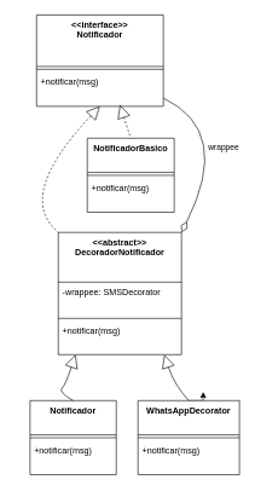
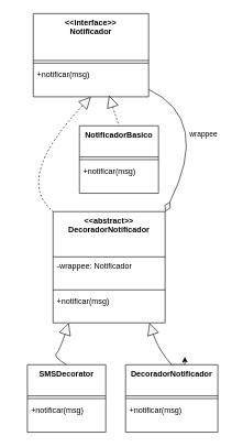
  <mxCell id="0" />
  <mxCell id="1" parent="0" />
  <mxCell id="2" value="&lt;&lt;interface&gt;&gt;&#10;Notificador" style="swimlane;fontStyle=1;align=center;verticalAlign=top;childLayout=stackLayout;horizontal=1;startSize=71;horizontalStack=0;resizeParent=1;resizeParentMax=0;resizeLast=0;collapsible=0;marginBottom=0;" vertex="1" parent="1"><mxGeometry x="50" y="20" width="175" height="126" as="geometry" /></mxCell>
  <mxCell id="3" style="line;strokeWidth=1;fillColor=none;align=left;verticalAlign=middle;spacingTop=-1;spacingLeft=3;spacingRight=3;rotatable=0;labelPosition=right;points=[];portConstraint=eastwest;strokeColor=inherit;" vertex="1" parent="2"><mxGeometry y="71" width="175" height="8" as="geometry" /></mxCell>
  <mxCell id="4" value="+notificar(msg)" style="text;strokeColor=none;fillColor=none;align=left;verticalAlign=top;spacingLeft=4;spacingRight=4;overflow=hidden;rotatable=0;points=[[0,0.5],[1,0.5]];portConstraint=eastwest;" vertex="1" parent="2"><mxGeometry y="79" width="175" height="47" as="geometry" /></mxCell>
  <mxCell id="5" value="NotificadorBasico" style="swimlane;fontStyle=1;align=center;verticalAlign=top;childLayout=stackLayout;horizontal=1;startSize=47.2;horizontalStack=0;resizeParent=1;resizeParentMax=0;resizeLast=0;collapsible=0;marginBottom=0;" vertex="1" parent="1"><mxGeometry x="120" y="190" width="120" height="102.2" as="geometry" /></mxCell>
  <mxCell id="6" style="line;strokeWidth=1;fillColor=none;align=left;verticalAlign=middle;spacingTop=-1;spacingLeft=3;spacingRight=3;rotatable=0;labelPosition=right;points=[];portConstraint=eastwest;strokeColor=inherit;" vertex="1" parent="5"><mxGeometry y="47.2" width="120" height="8" as="geometry" /></mxCell>
  <mxCell id="7" value="+notificar(msg)" style="text;strokeColor=none;fillColor=none;align=left;verticalAlign=top;spacingLeft=4;spacingRight=4;overflow=hidden;rotatable=0;points=[[0,0.5],[1,0.5]];portConstraint=eastwest;" vertex="1" parent="5"><mxGeometry y="55.2" width="120" height="47" as="geometry" /></mxCell>
  <mxCell id="8" value="&lt;&lt;abstract&gt;&gt;&#10;DecoradorNotificador" style="swimlane;fontStyle=1;align=center;verticalAlign=top;childLayout=stackLayout;horizontal=1;startSize=68.571;horizontalStack=0;resizeParent=1;resizeParentMax=0;resizeLast=0;collapsible=0;marginBottom=0;" vertex="1" parent="1"><mxGeometry x="80" y="320" width="170" height="168.571" as="geometry" /></mxCell>
- <mxCell id="9" value="-wrappee: SMSDecorator" style="text;strokeColor=none;fillColor=none;align=left;verticalAlign=top;spacingLeft=4;spacingRight=4;overflow=hidden;rotatable=0;points=[[0,0.5],[1,0.5]];portConstraint=eastwest;" vertex="1" parent="8"><mxGeometry y="68.571" width="170" height="46" as="geometry" /></mxCell>
+ <mxCell id="9" value="-wrappee: Notificador" style="text;strokeColor=none;fillColor=none;align=left;verticalAlign=top;spacingLeft=4;spacingRight=4;overflow=hidden;rotatable=0;points=[[0,0.5],[1,0.5]];portConstraint=eastwest;" vertex="1" parent="8"><mxGeometry y="68.571" width="170" height="46" as="geometry" /></mxCell>
  <mxCell id="10" style="line;strokeWidth=1;fillColor=none;align=left;verticalAlign=middle;spacingTop=-1;spacingLeft=3;spacingRight=3;rotatable=0;labelPosition=right;points=[];portConstraint=eastwest;strokeColor=inherit;" vertex="1" parent="8"><mxGeometry y="114.571" width="170" height="8" as="geometry" /></mxCell>
  <mxCell id="11" value="+notificar(msg)" style="text;strokeColor=none;fillColor=none;align=left;verticalAlign=top;spacingLeft=4;spacingRight=4;overflow=hidden;rotatable=0;points=[[0,0.5],[1,0.5]];portConstraint=eastwest;" vertex="1" parent="8"><mxGeometry y="122.571" width="170" height="46" as="geometry" /></mxCell>
- <mxCell id="12" value="Notificador" style="swimlane;fontStyle=1;align=center;verticalAlign=top;childLayout=stackLayout;horizontal=1;startSize=47.2;horizontalStack=0;resizeParent=1;resizeParentMax=0;resizeLast=0;collapsible=0;marginBottom=0;" vertex="1" parent="1"><mxGeometry x="41" y="552" width="119" height="102.2" as="geometry" /></mxCell>
+ <mxCell id="12" value="SMSDecorator" style="swimlane;fontStyle=1;align=center;verticalAlign=top;childLayout=stackLayout;horizontal=1;startSize=47.2;horizontalStack=0;resizeParent=1;resizeParentMax=0;resizeLast=0;collapsible=0;marginBottom=0;" vertex="1" parent="1"><mxGeometry x="41" y="552" width="119" height="102.2" as="geometry" /></mxCell>
  <mxCell id="13" style="line;strokeWidth=1;fillColor=none;align=left;verticalAlign=middle;spacingTop=-1;spacingLeft=3;spacingRight=3;rotatable=0;labelPosition=right;points=[];portConstraint=eastwest;strokeColor=inherit;" vertex="1" parent="12"><mxGeometry y="47.2" width="119" height="8" as="geometry" /></mxCell>
  <mxCell id="14" value="+notificar(msg)" style="text;strokeColor=none;fillColor=none;align=left;verticalAlign=top;spacingLeft=4;spacingRight=4;overflow=hidden;rotatable=0;points=[[0,0.5],[1,0.5]];portConstraint=eastwest;" vertex="1" parent="12"><mxGeometry y="55.2" width="119" height="47" as="geometry" /></mxCell>
  <mxCell id="15" style="edgeStyle=orthogonalEdgeStyle;rounded=0;orthogonalLoop=1;jettySize=auto;html=1;exitX=0.5;exitY=0;exitDx=0;exitDy=0;" edge="1" parent="1" source="16"><mxGeometry relative="1" as="geometry"><mxPoint x="280" y="540" as="targetPoint" /></mxGeometry></mxCell>
- <mxCell id="16" value="WhatsAppDecorator" style="swimlane;fontStyle=1;align=center;verticalAlign=top;childLayout=stackLayout;horizontal=1;startSize=47.2;horizontalStack=0;resizeParent=1;resizeParentMax=0;resizeLast=0;collapsible=0;marginBottom=0;" vertex="1" parent="1"><mxGeometry x="190" y="552" width="140" height="102.2" as="geometry" /></mxCell>
+ <mxCell id="16" value="DecoradorNotificador" style="swimlane;fontStyle=1;align=center;verticalAlign=top;childLayout=stackLayout;horizontal=1;startSize=47.2;horizontalStack=0;resizeParent=1;resizeParentMax=0;resizeLast=0;collapsible=0;marginBottom=0;" vertex="1" parent="1"><mxGeometry x="190" y="552" width="140" height="102.2" as="geometry" /></mxCell>
  <mxCell id="17" style="line;strokeWidth=1;fillColor=none;align=left;verticalAlign=middle;spacingTop=-1;spacingLeft=3;spacingRight=3;rotatable=0;labelPosition=right;points=[];portConstraint=eastwest;strokeColor=inherit;" vertex="1" parent="16"><mxGeometry y="47.2" width="140" height="8" as="geometry" /></mxCell>
  <mxCell id="18" value="+notificar(msg)" style="text;strokeColor=none;fillColor=none;align=left;verticalAlign=top;spacingLeft=4;spacingRight=4;overflow=hidden;rotatable=0;points=[[0,0.5],[1,0.5]];portConstraint=eastwest;" vertex="1" parent="16"><mxGeometry y="55.2" width="140" height="47" as="geometry" /></mxCell>
  <mxCell id="19" value="" style="curved=1;dashed=1;startArrow=block;startSize=16;startFill=0;endArrow=none;entryX=0.5;entryY=0;rounded=0;exitX=0.657;exitY=0.957;exitDx=0;exitDy=0;exitPerimeter=0;" edge="1" parent="1" source="4" target="5"><mxGeometry relative="1" as="geometry"><Array as="points" /><mxPoint x="170" y="170" as="sourcePoint" /></mxGeometry></mxCell>
  <mxCell id="20" value="" style="curved=1;dashed=1;startArrow=block;startSize=16;startFill=0;endArrow=none;exitX=0.5;exitY=1;rounded=0;entryX=0;entryY=0;entryDx=0;entryDy=0;" edge="1" parent="1" source="2" target="8"><mxGeometry relative="1" as="geometry"><Array as="points"><mxPoint x="20" y="270" /></Array><mxPoint x="20" y="370" as="targetPoint" /></mxGeometry></mxCell>
  <mxCell id="21" value="" style="curved=1;startArrow=block;startSize=16;startFill=0;endArrow=none;exitX=0.14;exitY=1;entryX=0.5;entryY=0;rounded=0;" edge="1" parent="1" source="8" target="12"><mxGeometry relative="1" as="geometry"><Array as="points"><mxPoint x="90" y="530" /><mxPoint x="80" y="540" /></Array></mxGeometry></mxCell>
  <mxCell id="22" value="" style="curved=1;startArrow=block;startSize=16;startFill=0;endArrow=none;exitX=0.86;exitY=1;entryX=0.5;entryY=0;rounded=0;" edge="1" parent="1" source="8" target="16"><mxGeometry relative="1" as="geometry"><Array as="points"><mxPoint x="240" y="530" /></Array></mxGeometry></mxCell>
  <mxCell id="23" value="wrappee" style="curved=1;startArrow=diamondThin;startSize=14;startFill=0;endArrow=none;entryX=1;entryY=0.91;rounded=0;exitX=1;exitY=0;exitDx=0;exitDy=0;" edge="1" parent="1" source="8" target="2"><mxGeometry relative="1" as="geometry"><Array as="points"><mxPoint x="320" y="180" /></Array><mxPoint x="250" y="290" as="sourcePoint" /></mxGeometry></mxCell>
